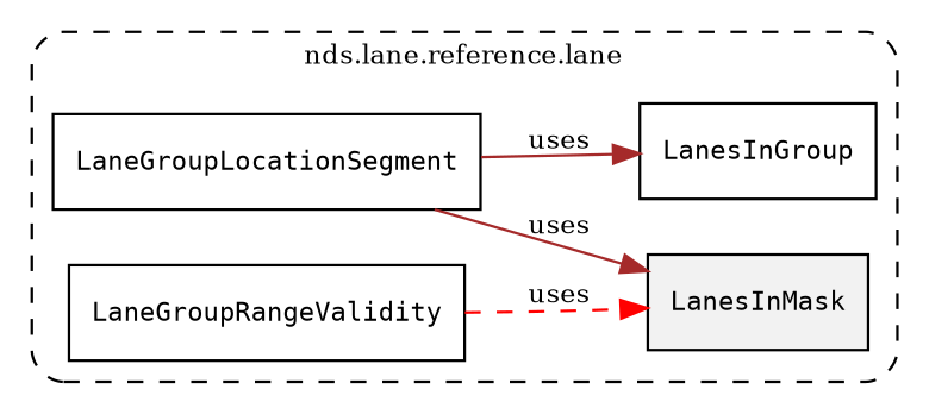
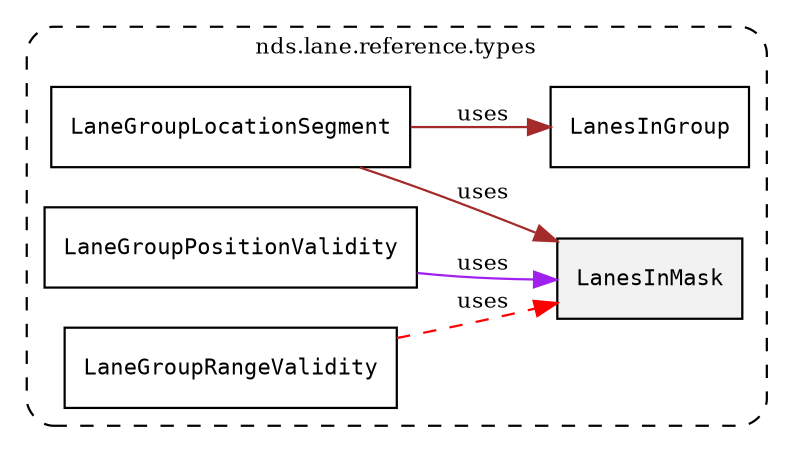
  digraph {
    fontsize=10
    rankdir=LR
    node [fontsize=10 shape=box]
    edge [color=brown fontsize=10 style=solid]
    n1 [fillcolor="#0000000D" label=<<font face="monospace"><table align="center" border="0" cellspacing="0" cellpadding="0"><tr><td href="../../../content/packages/nds.lane.reference.types.html#Subtype-LanesInMask" title="Subtype defined in nds.lane.reference.types">LanesInMask</td></tr></table></font>> style=filled]
    n2 [label=<<font face="monospace"><table align="center" border="0" cellspacing="0" cellpadding="0"><tr><td href="../../../content/packages/nds.lane.reference.types.html#Subtype-LanesInGroup" title="Subtype defined in nds.lane.reference.types">LanesInGroup</td></tr></table></font>>]
    n3 [label=<<font face="monospace"><table align="center" border="0" cellspacing="0" cellpadding="0"><tr><td href="../../../content/packages/nds.lane.reference.types.html#Structure-LaneGroupLocationSegment" title="Structure defined in nds.lane.reference.types">LaneGroupLocationSegment</td></tr></table></font>>]
+   n4 [label=<<font face="monospace"><table align="center" border="0" cellspacing="0" cellpadding="0"><tr><td href="../../../content/packages/nds.lane.reference.types.html#Structure-LaneGroupPositionValidity" title="Structure defined in nds.lane.reference.types">LaneGroupPositionValidity</td></tr></table></font>>]
    n5 [label=<<font face="monospace"><table align="center" border="0" cellspacing="0" cellpadding="0"><tr><td href="../../../content/packages/nds.lane.reference.types.html#Structure-LaneGroupRangeValidity" title="Structure defined in nds.lane.reference.types">LaneGroupRangeValidity</td></tr></table></font>>]
    subgraph cluster_1 {
-     label="nds.lane.reference.lane"
+     label="nds.lane.reference.types"
      style="dashed, rounded"
      n1
      n2
      n3
+     n4
      n5
    }
    n3 -> n1 [label=uses]
    n3 -> n2 [label=uses]
+   n4 -> n1 [color=purple label=uses]
    n5 -> n1 [color=red label=uses style=dashed]
  }
